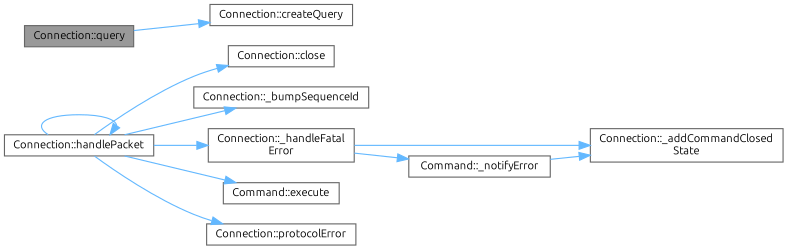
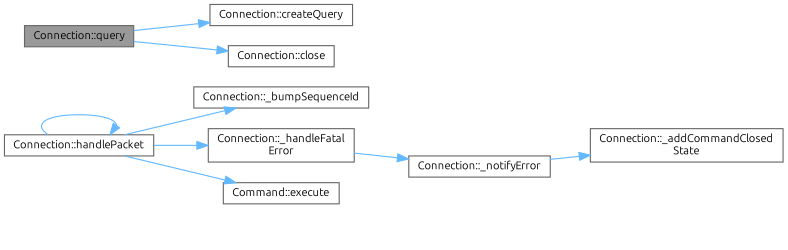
  digraph {
    fontname=Ubuntu
    rankdir=LR
    node [color=grey40 fillcolor=white fontname=Ubuntu fontsize=10 shape=box style=filled]
    edge [color=steelblue1 fontname=Ubuntu fontsize=10 labelfontname=Helvetica labelfontsize=10 style=solid]
    n1 [color=gray40 fillcolor=grey60 fontcolor=black height=0.2 label="Connection::query" width=0.4]
    n2 [height=0.2 label="Connection::createQuery" width=0.4]
    n3 [height=0.2 label="Connection::handlePacket" width=0.4]
    n4 [height=0.2 label="Connection::_bumpSequenceId" width=0.4]
    n5 [height=0.2 label="Connection::_handleFatal\lError" width=0.4]
    n6 [height=0.2 label="Connection::close" width=0.4]
    n7 [height=0.2 label="Command::execute" width=0.4]
-   n8 [height=0.2 label="Connection::protocolError" width=0.4]
    n9 [height=0.2 label="Connection::_addCommandClosed\lState" width=0.4]
-   n10 [height=0.2 label="Command::_notifyError" width=0.4]
+   n10 [height=0.2 label="Connection::_notifyError" width=0.4]
    n1 -> n2
    n3 -> n3
    n3 -> n4
    n3 -> n5
-   n3 -> n6
+   n1 -> n6
    n3 -> n7
-   n3 -> n8
-   n5 -> n9
    n5 -> n10
    n10 -> n9
  }
